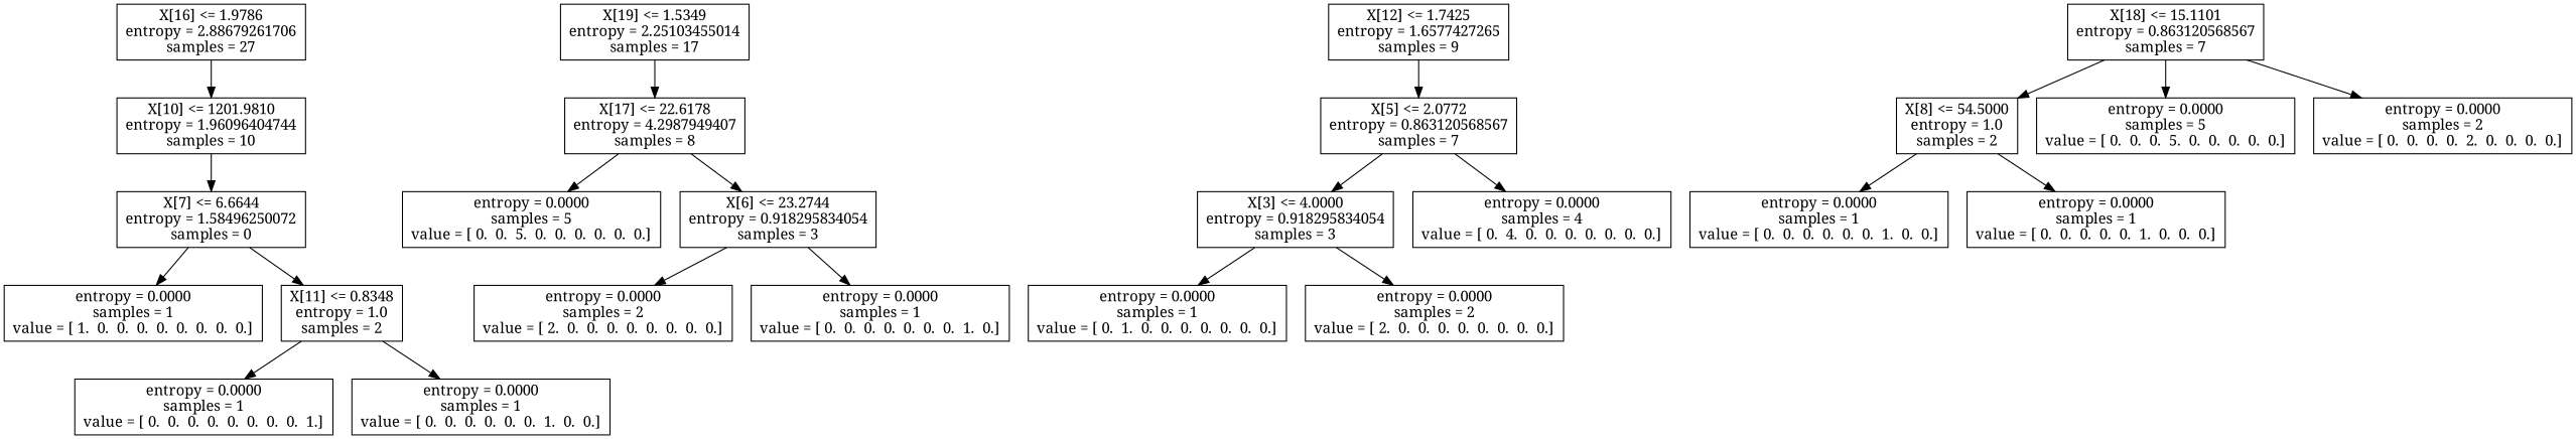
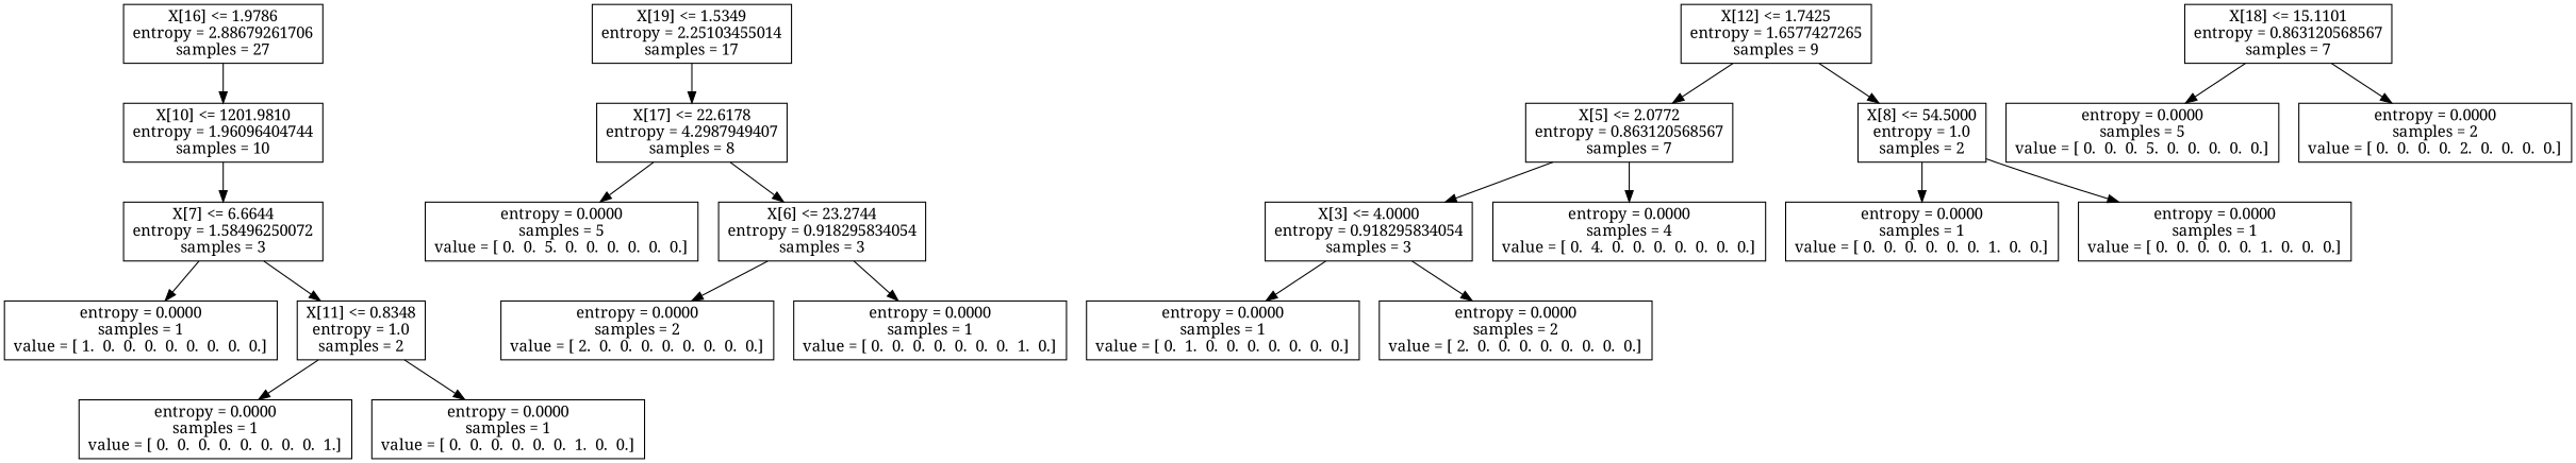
  digraph {
    fontname="Noto Serif"
    node [fontname="Noto Serif" shape=box]
    edge [fontname="Noto Serif"]
    n1 [label="X[16] <= 1.9786\nentropy = 2.88679261706\nsamples = 27"]
    n2 [label="X[10] <= 1201.9810\nentropy = 1.96096404744\nsamples = 10"]
    n3 [label="X[19] <= 1.5349\nentropy = 2.25103455014\nsamples = 17"]
    n4 [label="X[17] <= 22.6178\nentropy = 4.2987949407\nsamples = 8"]
-   n5 [label="X[7] <= 6.6644\nentropy = 1.58496250072\nsamples = 0"]
+   n5 [label="X[7] <= 6.6644\nentropy = 1.58496250072\nsamples = 3"]
    n6 [label="X[12] <= 1.7425\nentropy = 1.6577427265\nsamples = 9"]
    n7 [label="X[5] <= 2.0772\nentropy = 0.863120568567\nsamples = 7"]
    n8 [label="X[8] <= 54.5000\nentropy = 1.0\nsamples = 2"]
    n9 [label="entropy = 0.0000\nsamples = 5\nvalue = [ 0.  0.  5.  0.  0.  0.  0.  0.  0.]"]
    n10 [label="X[6] <= 23.2744\nentropy = 0.918295834054\nsamples = 3"]
    n11 [label="X[3] <= 4.0000\nentropy = 0.918295834054\nsamples = 3"]
    n12 [label="entropy = 0.0000\nsamples = 4\nvalue = [ 0.  4.  0.  0.  0.  0.  0.  0.  0.]"]
    n13 [label="entropy = 0.0000\nsamples = 1\nvalue = [ 0.  0.  0.  0.  0.  0.  1.  0.  0.]"]
    n14 [label="entropy = 0.0000\nsamples = 1\nvalue = [ 0.  0.  0.  0.  0.  1.  0.  0.  0.]"]
    n15 [label="entropy = 0.0000\nsamples = 1\nvalue = [ 0.  1.  0.  0.  0.  0.  0.  0.  0.]"]
    n16 [label="entropy = 0.0000\nsamples = 2\nvalue = [ 2.  0.  0.  0.  0.  0.  0.  0.  0.]"]
    n17 [label="entropy = 0.0000\nsamples = 2\nvalue = [ 2.  0.  0.  0.  0.  0.  0.  0.  0.]"]
    n18 [label="entropy = 0.0000\nsamples = 1\nvalue = [ 0.  0.  0.  0.  0.  0.  0.  1.  0.]"]
    n19 [label="X[18] <= 15.1101\nentropy = 0.863120568567\nsamples = 7"]
    n20 [label="entropy = 0.0000\nsamples = 5\nvalue = [ 0.  0.  0.  5.  0.  0.  0.  0.  0.]"]
    n21 [label="entropy = 0.0000\nsamples = 2\nvalue = [ 0.  0.  0.  0.  2.  0.  0.  0.  0.]"]
    n22 [label="entropy = 0.0000\nsamples = 1\nvalue = [ 1.  0.  0.  0.  0.  0.  0.  0.  0.]"]
    n23 [label="X[11] <= 0.8348\nentropy = 1.0\nsamples = 2"]
    n24 [label="entropy = 0.0000\nsamples = 1\nvalue = [ 0.  0.  0.  0.  0.  0.  0.  0.  1.]"]
    n25 [label="entropy = 0.0000\nsamples = 1\nvalue = [ 0.  0.  0.  0.  0.  0.  1.  0.  0.]"]
    n1 -> n2
    n2 -> n5
    n3 -> n4
    n4 -> n9
    n4 -> n10
    n5 -> n22
    n5 -> n23
    n6 -> n7
-   n19 -> n8
+   n6 -> n8
    n7 -> n11
    n7 -> n12
    n8 -> n13
    n8 -> n14
    n10 -> n17
    n10 -> n18
    n11 -> n15
    n11 -> n16
    n19 -> n20
    n19 -> n21
    n23 -> n24
    n23 -> n25
  }
